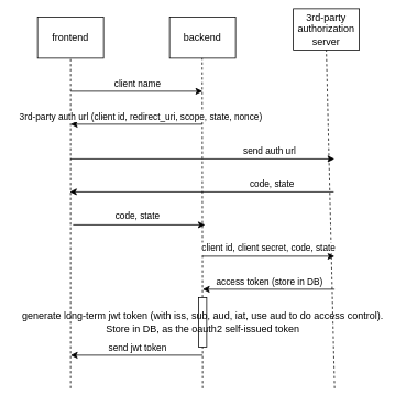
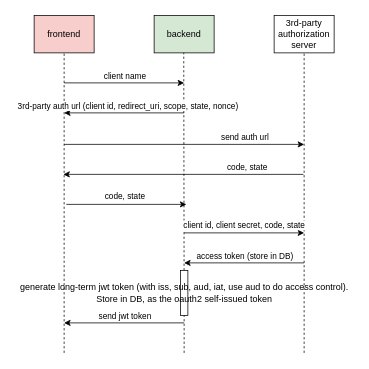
  <mxCell id="0" />
  <mxCell id="1" parent="0" />
- <mxCell id="2" value="frontend" style="rounded=0;whiteSpace=wrap;html=1;verticalAlign=middle;" parent="1" vertex="1"><mxGeometry x="45" y="20" width="80" height="50" as="geometry" /></mxCell>
- <mxCell id="3" value="&lt;div&gt;backend&lt;/div&gt;" style="rounded=0;whiteSpace=wrap;html=1;verticalAlign=middle;" parent="1" vertex="1"><mxGeometry x="205" y="20" width="80" height="50" as="geometry" /></mxCell>
- <mxCell id="4" value="3rd-party authorization server" style="rounded=0;whiteSpace=wrap;html=1;verticalAlign=middle;" parent="1" vertex="1"><mxGeometry x="355" y="10" width="80" height="50" as="geometry" /></mxCell>
+ <mxCell id="2" value="frontend" style="rounded=0;whiteSpace=wrap;html=1;verticalAlign=middle;fillColor=#f8cecc;" parent="1" vertex="1"><mxGeometry x="45" y="20" width="80" height="50" as="geometry" /></mxCell>
+ <mxCell id="3" value="&lt;div&gt;backend&lt;/div&gt;" style="rounded=0;whiteSpace=wrap;html=1;verticalAlign=middle;fillColor=#d5e8d4;" parent="1" vertex="1"><mxGeometry x="205" y="20" width="80" height="50" as="geometry" /></mxCell>
+ <mxCell id="4" value="3rd-party authorization server" style="rounded=0;whiteSpace=wrap;html=1;verticalAlign=middle;" parent="1" vertex="1"><mxGeometry x="365" y="20" width="80" height="50" as="geometry" /></mxCell>
  <mxCell id="5" value="" style="endArrow=none;dashed=1;html=1;entryX=0.5;entryY=1;entryDx=0;entryDy=0;verticalAlign=middle;" parent="1" target="2" edge="1"><mxGeometry width="50" height="50" relative="1" as="geometry"><mxPoint x="85" y="470" as="sourcePoint" /><mxPoint x="85" y="131" as="targetPoint" /><Array as="points"><mxPoint x="85" y="201" /></Array></mxGeometry></mxCell>
  <mxCell id="6" value="" style="endArrow=none;dashed=1;html=1;entryX=0.5;entryY=1;entryDx=0;entryDy=0;verticalAlign=middle;" parent="1" source="19" edge="1"><mxGeometry width="50" height="50" relative="1" as="geometry"><mxPoint x="244.5" y="380" as="sourcePoint" /><mxPoint x="244.5" y="70" as="targetPoint" /></mxGeometry></mxCell>
  <mxCell id="7" value="" style="endArrow=none;dashed=1;html=1;entryX=0.5;entryY=1;entryDx=0;entryDy=0;verticalAlign=middle;" parent="1" target="4" edge="1"><mxGeometry width="50" height="50" relative="1" as="geometry"><mxPoint x="405" y="470" as="sourcePoint" /><mxPoint x="404.5" y="131" as="targetPoint" /></mxGeometry></mxCell>
  <mxCell id="8" value="" style="endArrow=classic;html=1;verticalAlign=middle;" parent="1" edge="1"><mxGeometry width="50" height="50" relative="1" as="geometry"><mxPoint x="85" y="110" as="sourcePoint" /><mxPoint x="245" y="110" as="targetPoint" /></mxGeometry></mxCell>
  <mxCell id="9" value="client name" style="edgeLabel;html=1;align=center;verticalAlign=middle;resizable=0;points=[];" parent="8" vertex="1" connectable="0"><mxGeometry x="0.113" y="3" relative="1" as="geometry"><mxPoint x="-9" y="-7" as="offset" /></mxGeometry></mxCell>
  <mxCell id="10" value="" style="endArrow=classic;html=1;verticalAlign=middle;" parent="1" edge="1"><mxGeometry width="50" height="50" relative="1" as="geometry"><mxPoint x="245" y="150" as="sourcePoint" /><mxPoint x="85" y="150" as="targetPoint" /></mxGeometry></mxCell>
  <mxCell id="11" value="3rd-party auth url (client id, redirect_uri, scope, state, nonce)" style="edgeLabel;html=1;align=center;verticalAlign=middle;resizable=0;points=[];" parent="10" vertex="1" connectable="0"><mxGeometry x="-0.138" y="-1" relative="1" as="geometry"><mxPoint x="-7" y="-9" as="offset" /></mxGeometry></mxCell>
  <mxCell id="12" value="" style="endArrow=classic;html=1;verticalAlign=middle;" parent="1" edge="1"><mxGeometry width="50" height="50" relative="1" as="geometry"><mxPoint x="85" y="192" as="sourcePoint" /><mxPoint x="405" y="192" as="targetPoint" /></mxGeometry></mxCell>
  <mxCell id="13" value="send auth url" style="edgeLabel;html=1;align=center;verticalAlign=middle;resizable=0;points=[];" parent="12" vertex="1" connectable="0"><mxGeometry x="0.125" y="4" relative="1" as="geometry"><mxPoint x="60" y="-6" as="offset" /></mxGeometry></mxCell>
  <mxCell id="14" value="" style="endArrow=classic;html=1;verticalAlign=middle;" parent="1" edge="1"><mxGeometry width="50" height="50" relative="1" as="geometry"><mxPoint x="404" y="232" as="sourcePoint" /><mxPoint x="84" y="232" as="targetPoint" /></mxGeometry></mxCell>
  <mxCell id="15" value="code, state" style="edgeLabel;html=1;align=center;verticalAlign=middle;resizable=0;points=[];" parent="14" vertex="1" connectable="0"><mxGeometry x="-0.406" y="1" relative="1" as="geometry"><mxPoint x="19" y="-11" as="offset" /></mxGeometry></mxCell>
  <mxCell id="16" value="client id, client secret, code, state" style="endArrow=classic;html=1;verticalAlign=middle;" parent="1" edge="1"><mxGeometry y="10" width="50" height="50" relative="1" as="geometry"><mxPoint x="245" y="310" as="sourcePoint" /><mxPoint x="405" y="310" as="targetPoint" /><mxPoint as="offset" /></mxGeometry></mxCell>
  <mxCell id="17" value="" style="endArrow=classic;html=1;verticalAlign=middle;" parent="1" edge="1"><mxGeometry width="50" height="50" relative="1" as="geometry"><mxPoint x="405" y="350" as="sourcePoint" /><mxPoint x="245" y="350" as="targetPoint" /></mxGeometry></mxCell>
  <mxCell id="18" value="access token (store in DB)" style="edgeLabel;html=1;align=center;verticalAlign=middle;resizable=0;points=[];" parent="17" vertex="1" connectable="0"><mxGeometry x="-0.138" y="-1" relative="1" as="geometry"><mxPoint x="-11" y="-9" as="offset" /></mxGeometry></mxCell>
  <mxCell id="19" value="" style="rounded=0;whiteSpace=wrap;html=1;verticalAlign=middle;" parent="1" vertex="1"><mxGeometry x="240" y="360" width="10" height="60" as="geometry" /></mxCell>
  <mxCell id="20" value="" style="endArrow=none;dashed=1;html=1;entryX=0.5;entryY=1;entryDx=0;entryDy=0;verticalAlign=middle;" parent="1" target="19" edge="1"><mxGeometry width="50" height="50" relative="1" as="geometry"><mxPoint x="245" y="470" as="sourcePoint" /><mxPoint x="244.5" y="90" as="targetPoint" /></mxGeometry></mxCell>
  <mxCell id="21" value="&lt;div&gt;generate long-term jwt token (with iss, sub, aud, iat, use aud to do access control).&lt;/div&gt;&lt;div&gt;Store in DB, as the oauth2 self-issued token&lt;br&gt;&lt;/div&gt;" style="text;html=1;align=center;verticalAlign=middle;resizable=0;points=[];autosize=1;" parent="1" vertex="1"><mxGeometry x="20" y="375" width="450" height="30" as="geometry" /></mxCell>
  <mxCell id="22" value="" style="endArrow=classic;html=1;verticalAlign=middle;" parent="1" edge="1"><mxGeometry width="50" height="50" relative="1" as="geometry"><mxPoint x="245" y="430" as="sourcePoint" /><mxPoint x="85" y="430" as="targetPoint" /></mxGeometry></mxCell>
  <mxCell id="23" value="send jwt token" style="edgeLabel;html=1;align=center;verticalAlign=middle;resizable=0;points=[];" parent="22" vertex="1" connectable="0"><mxGeometry x="-0.525" y="-2" relative="1" as="geometry"><mxPoint x="-42" y="-8" as="offset" /></mxGeometry></mxCell>
  <mxCell id="24" value="" style="endArrow=classic;html=1;verticalAlign=middle;" parent="1" edge="1"><mxGeometry width="50" height="50" relative="1" as="geometry"><mxPoint x="88" y="272" as="sourcePoint" /><mxPoint x="248" y="272" as="targetPoint" /></mxGeometry></mxCell>
  <mxCell id="25" value="code, state" style="edgeLabel;html=1;align=center;verticalAlign=middle;resizable=0;points=[];" parent="24" vertex="1" connectable="0"><mxGeometry x="-0.537" y="-2" relative="1" as="geometry"><mxPoint x="40" y="-14" as="offset" /></mxGeometry></mxCell>
